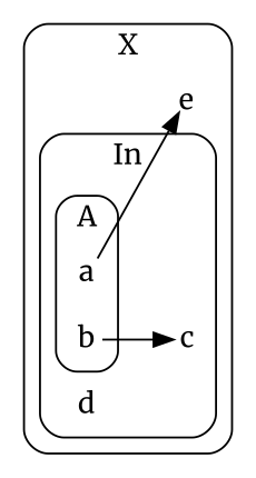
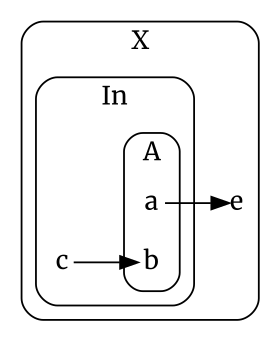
  digraph {
    fontname=Merriweather
    rankdir=LR
    node [fontname=Merriweather shape=plain]
    edge [fontname=Merriweather]
    n1 [label=" a "]
    n2 [label=" b "]
    n3 [label=" c "]
-   n4 [label=" d "]
    n5 [label=e]
    subgraph cluster_1 {
      label=X
      style=rounded
      n5
      subgraph cluster_2 {
        label=In
        style=rounded
        n3
-       n4
        subgraph cluster_3 {
          label=A
          style=rounded
          n1
          n2
        }
      }
    }
    n1 -> n5
-   n2 -> n3
+   n3 -> n2
  }
